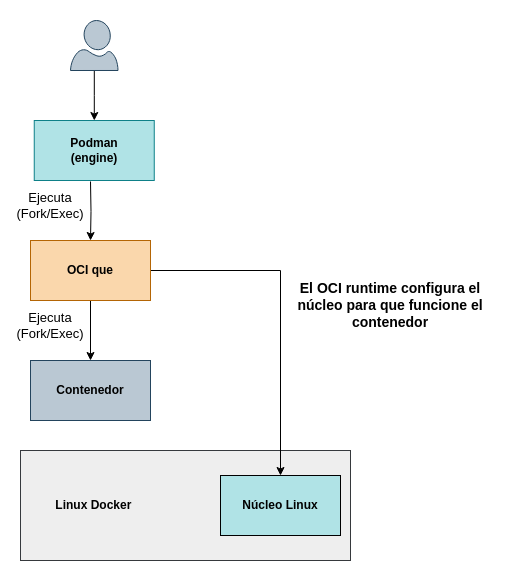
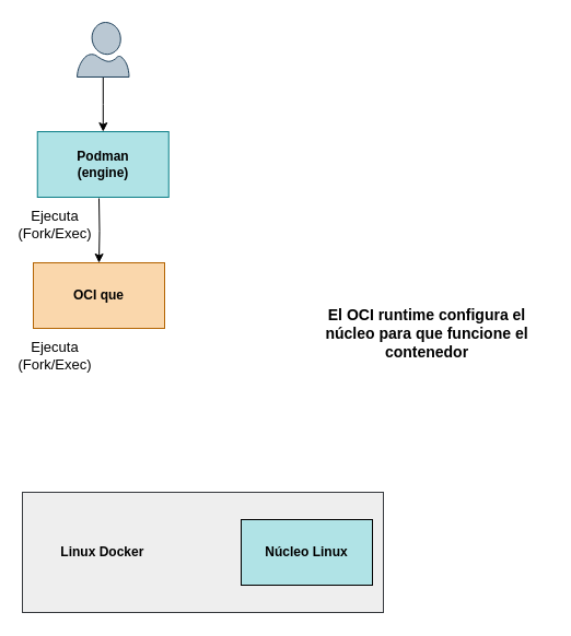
  <mxCell id="0" />
  <mxCell id="1" parent="0" />
  <mxCell id="2" value="&lt;b&gt;&amp;nbsp;&amp;nbsp;&amp;nbsp;&amp;nbsp;&amp;nbsp;&amp;nbsp;&amp;nbsp;&amp;nbsp;&amp;nbsp; Linux Docker&lt;br&gt;&lt;/b&gt;" style="rounded=0;whiteSpace=wrap;html=1;fillColor=#eeeeee;strokeColor=#36393d;align=left;" vertex="1" parent="1"><mxGeometry x="20" y="450" width="330" height="110" as="geometry" /></mxCell>
  <mxCell id="3" value="" style="edgeStyle=orthogonalEdgeStyle;rounded=0;orthogonalLoop=1;jettySize=auto;html=1;" edge="1" parent="1" source="4" target="5"><mxGeometry relative="1" as="geometry" /></mxCell>
  <mxCell id="4" value="" style="verticalLabelPosition=bottom;html=1;verticalAlign=top;align=center;strokeColor=#23445d;fillColor=#bac8d3;shape=mxgraph.azure.user;" vertex="1" parent="1"><mxGeometry x="70" y="20" width="47.5" height="50" as="geometry" /></mxCell>
  <mxCell id="5" value="&lt;div&gt;&lt;b&gt;Podman&lt;/b&gt;&lt;/div&gt;&lt;div&gt;&lt;b&gt;(engine)&lt;br&gt;&lt;/b&gt;&lt;/div&gt;" style="rounded=0;whiteSpace=wrap;html=1;fillColor=#b0e3e6;strokeColor=#0e8088;" vertex="1" parent="1"><mxGeometry x="33.75" y="120" width="120" height="60" as="geometry" /></mxCell>
  <mxCell id="6" value="" style="edgeStyle=orthogonalEdgeStyle;rounded=0;orthogonalLoop=1;jettySize=auto;html=1;" edge="1" parent="1" target="9"><mxGeometry relative="1" as="geometry"><mxPoint x="90" y="181" as="sourcePoint" /></mxGeometry></mxCell>
- <mxCell id="7" value="" style="edgeStyle=orthogonalEdgeStyle;rounded=0;orthogonalLoop=1;jettySize=auto;html=1;" edge="1" parent="1" source="9" target="10"><mxGeometry relative="1" as="geometry" /></mxCell>
- <mxCell id="8" value="" style="edgeStyle=orthogonalEdgeStyle;rounded=0;orthogonalLoop=1;jettySize=auto;html=1;entryX=0.5;entryY=0;entryDx=0;entryDy=0;" edge="1" parent="1" source="9" target="11"><mxGeometry relative="1" as="geometry"><mxPoint x="675" y="270" as="targetPoint" /><Array as="points"><mxPoint x="280" y="270" /></Array></mxGeometry></mxCell>
  <mxCell id="9" value="&lt;b&gt;OCI que&lt;br&gt;&lt;/b&gt;" style="rounded=0;whiteSpace=wrap;html=1;fillColor=#fad7ac;strokeColor=#b46504;" vertex="1" parent="1"><mxGeometry x="30" y="240" width="120" height="60" as="geometry" /></mxCell>
- <mxCell id="10" value="&lt;b&gt;Contenedor&lt;/b&gt;" style="rounded=0;whiteSpace=wrap;html=1;fillColor=#bac8d3;strokeColor=#23445d;" vertex="1" parent="1"><mxGeometry x="30" y="360" width="120" height="60" as="geometry" /></mxCell>
  <mxCell id="11" value="&lt;b&gt;Núcleo Linux&lt;br&gt;&lt;/b&gt;" style="rounded=0;whiteSpace=wrap;html=1;fillColor=#b0e3e6;" vertex="1" parent="1"><mxGeometry x="220" y="475" width="120" height="60" as="geometry" /></mxCell>
  <mxCell id="12" value="&lt;font style=&quot;font-size: 14px;&quot;&gt;El OCI runtime configura el núcleo para que funcione el contenedor&lt;br&gt;&lt;/font&gt;" style="text;strokeColor=none;align=center;fillColor=none;html=1;verticalAlign=middle;whiteSpace=wrap;rounded=0;fontStyle=1" vertex="1" parent="1"><mxGeometry x="280" y="290" width="220" height="30" as="geometry" /></mxCell>
  <mxCell id="13" value="&lt;div style=&quot;font-size: 13px;&quot;&gt;Ejecuta&lt;/div&gt;&lt;div style=&quot;font-size: 13px;&quot;&gt;(Fork/Exec)&lt;/div&gt;" style="text;strokeColor=none;align=center;fillColor=none;html=1;verticalAlign=middle;whiteSpace=wrap;rounded=0;fontSize=13;" vertex="1" parent="1"><mxGeometry x="20" y="190" width="60" height="30" as="geometry" /></mxCell>
  <mxCell id="14" value="&lt;div style=&quot;font-size: 13px;&quot;&gt;Ejecuta&lt;/div&gt;&lt;div style=&quot;font-size: 13px;&quot;&gt;(Fork/Exec)&lt;/div&gt;" style="text;strokeColor=none;align=center;fillColor=none;html=1;verticalAlign=middle;whiteSpace=wrap;rounded=0;fontSize=13;" vertex="1" parent="1"><mxGeometry x="20" y="310" width="60" height="30" as="geometry" /></mxCell>
